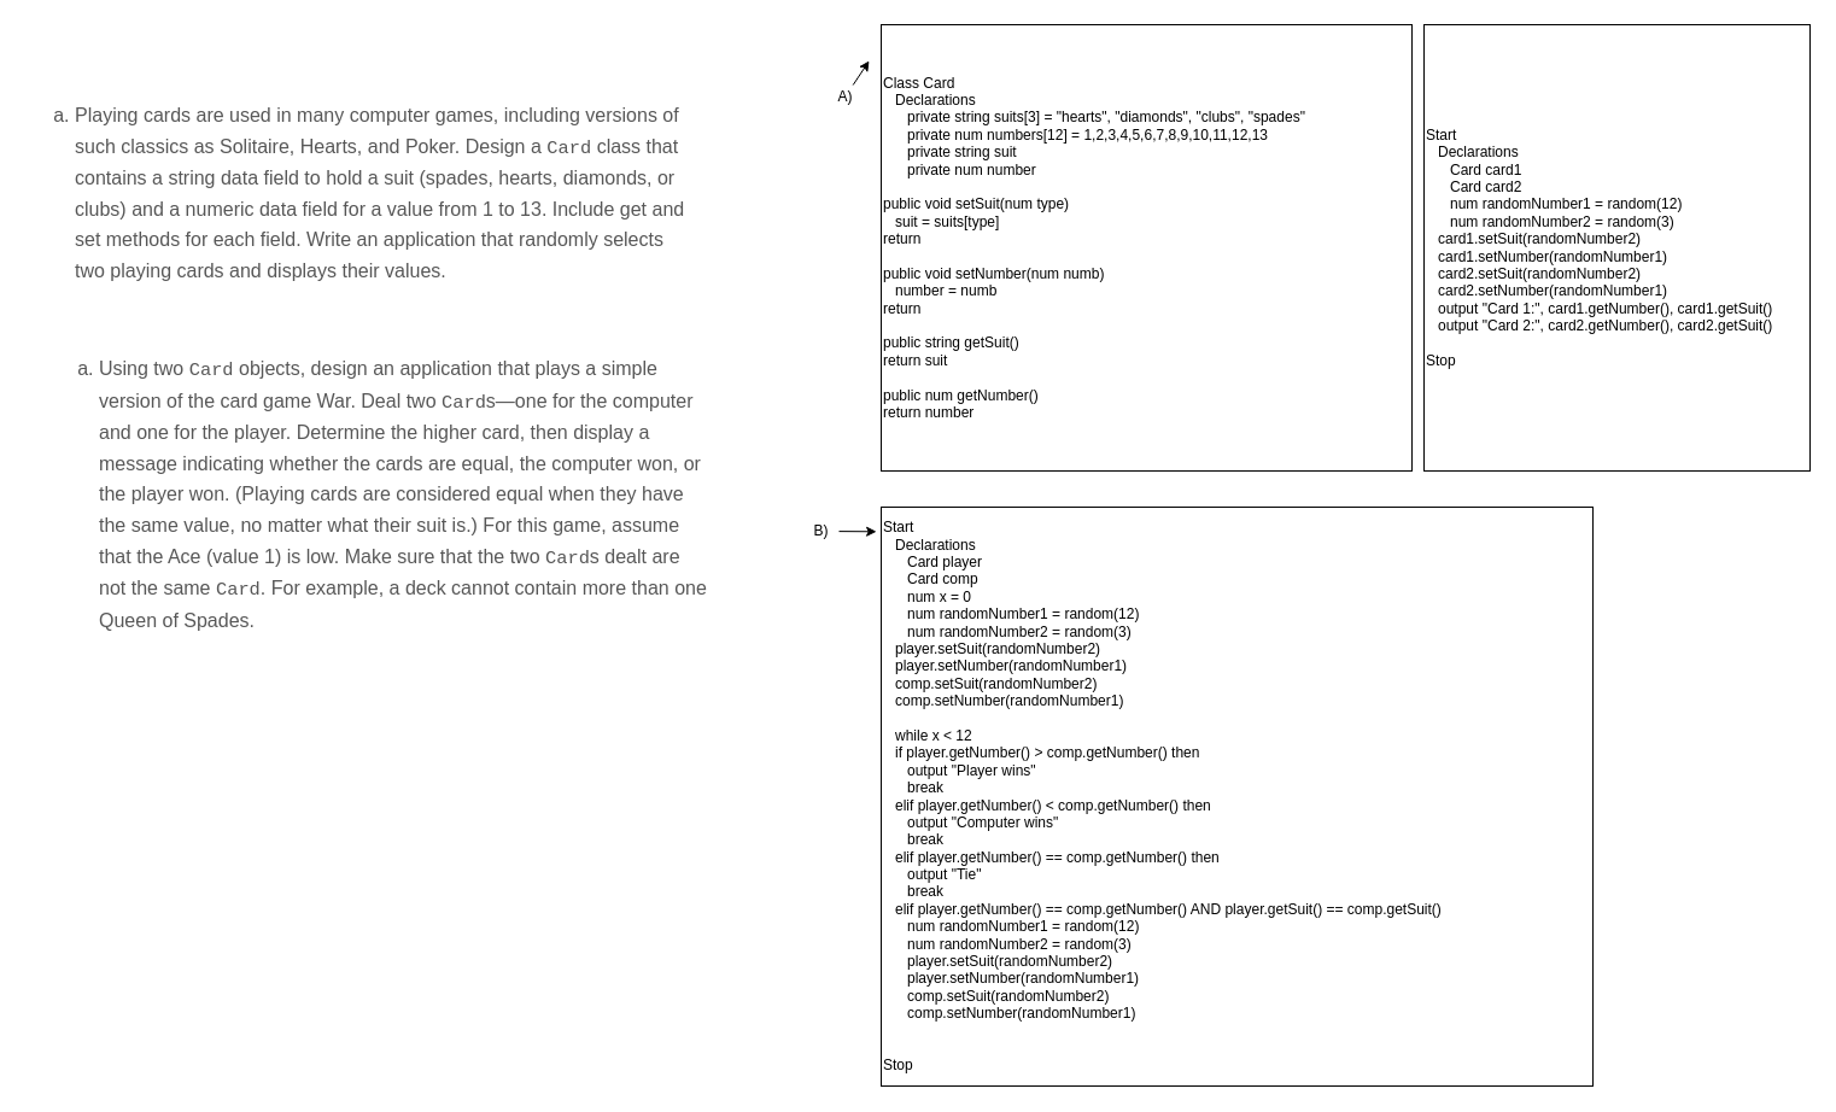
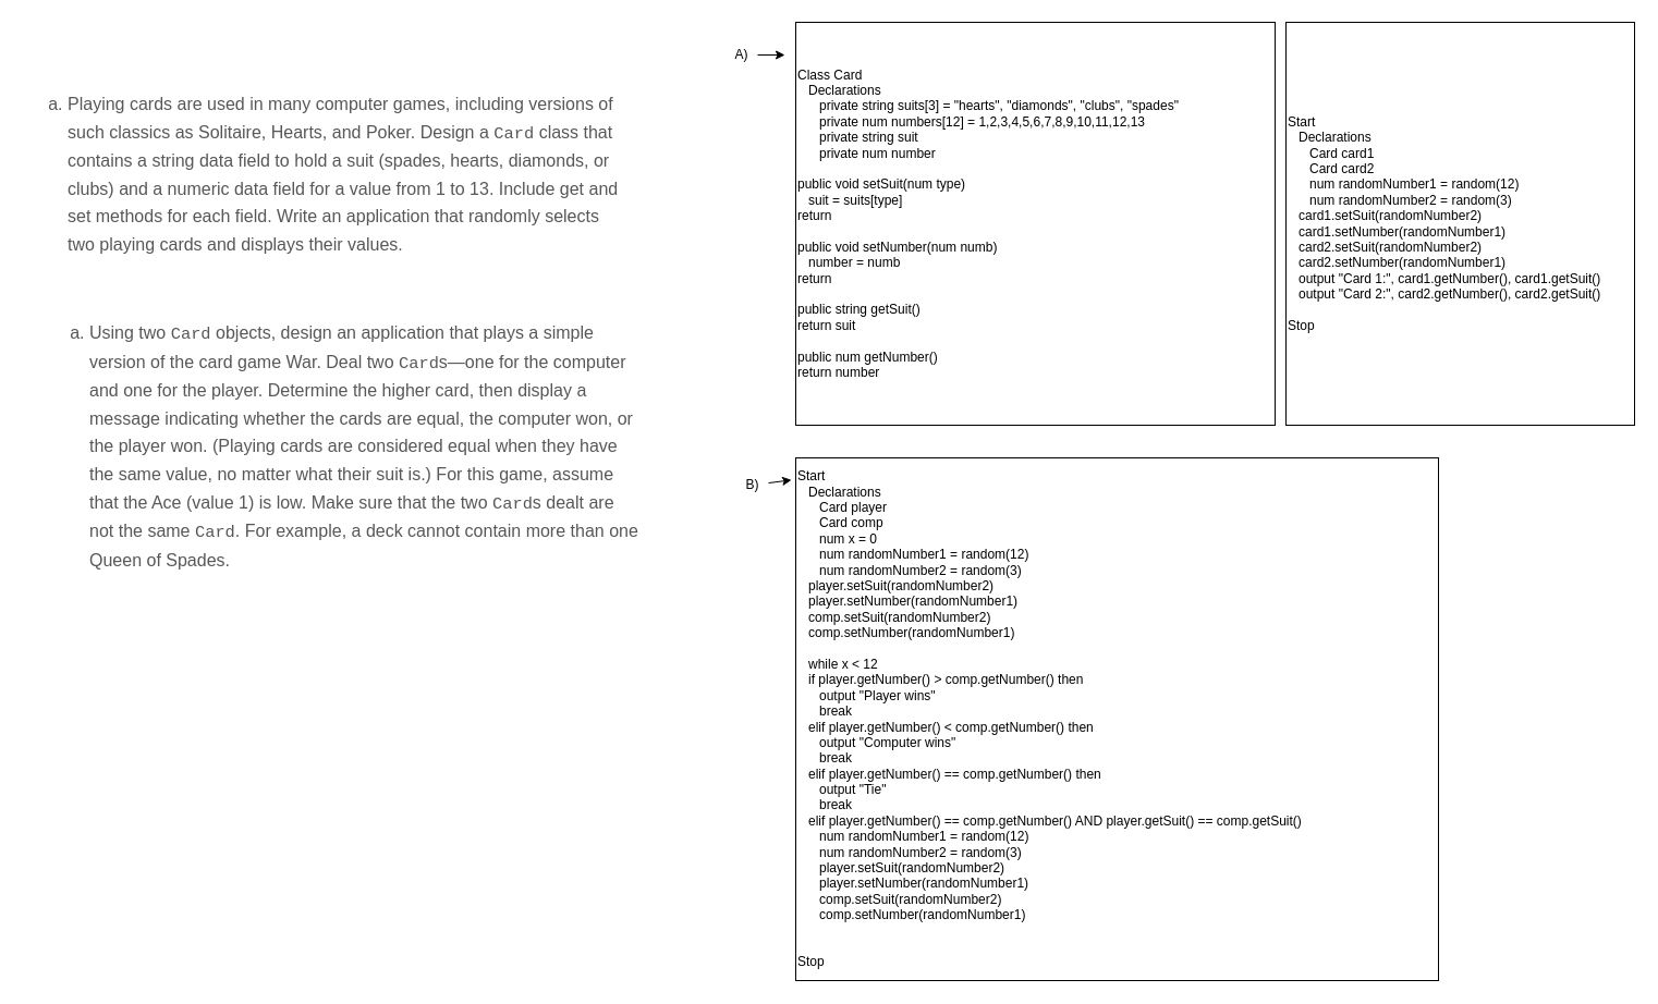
  <mxCell id="0" />
  <mxCell id="1" parent="0" />
  <mxCell id="2" value="&lt;ol id=&quot;EMHMWY8PGH2FSEJ0B737&quot; class=&quot;latin mtsubitem&quot; style=&quot;box-sizing: border-box; line-height: 1.8; color: rgb(87, 87, 87); padding: 0px 0px 0px 40px; clear: left; margin: 6px 0px; list-style-type: lower-latin; font-size: 16px; font-style: normal; font-weight: 400; letter-spacing: normal; text-align: left; text-indent: 0px; text-transform: none; word-spacing: 0px; background-color: rgb(255, 255, 255);&quot;&gt;&lt;li id=&quot;HBYQU25U1J0DE0ZSU589&quot; style=&quot;box-sizing: border-box ; font-family: , &amp;quot;cambria&amp;quot; , &amp;quot;times new roman&amp;quot; , &amp;quot;times&amp;quot; , serif ; line-height: 1.6 ; color: rgb(87 , 87 , 87) ; margin: 0px 0px 10px ; padding: 0px ; list-style: lower-latin&quot;&gt;&lt;p id=&quot;TVUUEE5KCLW8DT744526&quot; style=&quot;box-sizing: border-box ; font-family: , &amp;quot;cambria&amp;quot; , &amp;quot;times new roman&amp;quot; , &amp;quot;times&amp;quot; , serif ; line-height: 1.6 ; color: rgb(87 , 87 , 87) ; margin: 0px ; padding: 0px&quot;&gt;Playing cards are used in many computer games, including versions of such classics as Solitaire, Hearts, and Poker. Design a&lt;span&gt;&amp;nbsp;&lt;/span&gt;&lt;span class=&quot;monofont&quot; style=&quot;box-sizing: border-box ; font-family: &amp;quot;andale mono&amp;quot; , &amp;quot;courier new&amp;quot; , &amp;quot;courier&amp;quot; ; font-size: 15.36px&quot;&gt;Card&lt;/span&gt;&lt;span&gt;&amp;nbsp;&lt;/span&gt;class that contains a string data field to hold a suit (spades, hearts, diamonds, or clubs) and a numeric data field for a value from 1 to 13. Include get and set methods for each field. Write an application that randomly selects two playing cards and displays their values.&lt;/p&gt;&lt;/li&gt;&lt;/ol&gt;" style="text;whiteSpace=wrap;html=1;" vertex="1" parent="1"><mxGeometry x="20" y="70" width="550" height="210" as="geometry" /></mxCell>
  <mxCell id="3" value="&lt;ol id=&quot;EMHMWY8PGH2FSEJ0B737&quot; class=&quot;latin mtsubitem&quot; style=&quot;box-sizing: border-box; line-height: 1.8; color: rgb(87, 87, 87); padding: 0px 0px 0px 40px; clear: left; margin: 6px 0px; list-style-type: lower-latin; font-size: 16px; font-style: normal; font-weight: 400; letter-spacing: normal; text-align: left; text-indent: 0px; text-transform: none; word-spacing: 0px; background-color: rgb(255, 255, 255);&quot;&gt;&lt;li id=&quot;LYMQVJCHEQ1TFV5DW320&quot; style=&quot;box-sizing: border-box ; font-family: , &amp;quot;cambria&amp;quot; , &amp;quot;times new roman&amp;quot; , &amp;quot;times&amp;quot; , serif ; line-height: 1.6 ; color: rgb(87 , 87 , 87) ; margin: 0px 0px 10px ; padding: 0px ; list-style: lower-latin&quot;&gt;&lt;p id=&quot;YCKQYSR4CP1SGVBZ4124&quot; style=&quot;box-sizing: border-box ; font-family: , &amp;quot;cambria&amp;quot; , &amp;quot;times new roman&amp;quot; , &amp;quot;times&amp;quot; , serif ; line-height: 1.6 ; color: rgb(87 , 87 , 87) ; margin: 0px ; padding: 0px&quot;&gt;Using two&lt;span&gt;&amp;nbsp;&lt;/span&gt;&lt;span class=&quot;monofont&quot; style=&quot;box-sizing: border-box ; font-family: &amp;quot;andale mono&amp;quot; , &amp;quot;courier new&amp;quot; , &amp;quot;courier&amp;quot; ; font-size: 15.36px&quot;&gt;Card&lt;/span&gt;&lt;span&gt;&amp;nbsp;&lt;/span&gt;objects, design an application that plays a simple version of the card game War. Deal two&lt;span&gt;&amp;nbsp;&lt;/span&gt;&lt;span class=&quot;monofont&quot; style=&quot;box-sizing: border-box ; font-family: &amp;quot;andale mono&amp;quot; , &amp;quot;courier new&amp;quot; , &amp;quot;courier&amp;quot; ; font-size: 15.36px&quot;&gt;Card&lt;/span&gt;s—one for the computer and one for the player. Determine the higher card, then display a message indicating whether the cards are equal, the computer won, or the player won. (Playing cards are considered equal when they have the same value, no matter what their suit is.) For this game, assume that the Ace (value 1) is low. Make sure that the two&lt;span&gt;&amp;nbsp;&lt;/span&gt;&lt;span class=&quot;monofont&quot; style=&quot;box-sizing: border-box ; font-family: &amp;quot;andale mono&amp;quot; , &amp;quot;courier new&amp;quot; , &amp;quot;courier&amp;quot; ; font-size: 15.36px&quot;&gt;Card&lt;/span&gt;s dealt are not the same&lt;span&gt;&amp;nbsp;&lt;/span&gt;&lt;span class=&quot;monofont&quot; style=&quot;box-sizing: border-box ; font-family: &amp;quot;andale mono&amp;quot; , &amp;quot;courier new&amp;quot; , &amp;quot;courier&amp;quot; ; font-size: 15.36px&quot;&gt;Card&lt;/span&gt;. For example, a deck cannot contain more than one Queen of Spades.&lt;/p&gt;&lt;/li&gt;&lt;/ol&gt;" style="text;whiteSpace=wrap;html=1;" vertex="1" parent="1"><mxGeometry x="40" y="280" width="550" height="260" as="geometry" /></mxCell>
  <mxCell id="4" value="" style="edgeStyle=none;html=1;" edge="1" parent="1" source="5"><mxGeometry relative="1" as="geometry"><mxPoint x="720" y="50" as="targetPoint" /></mxGeometry></mxCell>
- <mxCell id="5" value="A)" style="text;html=1;align=center;verticalAlign=middle;resizable=0;points=[];autosize=1;strokeColor=none;fillColor=none;" vertex="1" parent="1"><mxGeometry x="685" y="70" width="30" height="20" as="geometry" /></mxCell>
+ <mxCell id="5" value="A)" style="text;html=1;align=center;verticalAlign=middle;resizable=0;points=[];autosize=1;strokeColor=none;fillColor=none;" vertex="1" parent="1"><mxGeometry x="665" y="40" width="30" height="20" as="geometry" /></mxCell>
  <mxCell id="6" value="Class Card&lt;br&gt;&amp;nbsp; &amp;nbsp;Declarations&lt;br&gt;&amp;nbsp; &amp;nbsp; &amp;nbsp; private string suits[3] = &quot;hearts&quot;, &quot;diamonds&quot;, &quot;clubs&quot;, &quot;spades&quot;&lt;br&gt;&amp;nbsp; &amp;nbsp; &amp;nbsp; private num numbers[12] = 1,2,3,4,5,6,7,8,9,10,11,12,13&lt;br&gt;&amp;nbsp; &amp;nbsp; &amp;nbsp; private string suit&lt;br&gt;&amp;nbsp; &amp;nbsp; &amp;nbsp; private num number&lt;br&gt;&lt;br&gt;public void setSuit(num type)&lt;br&gt;&amp;nbsp; &amp;nbsp;suit = suits[type]&lt;br&gt;return&amp;nbsp;&lt;br&gt;&lt;br&gt;public void setNumber(num numb)&lt;br&gt;&amp;nbsp; &amp;nbsp;number = numb&lt;br&gt;return&lt;br&gt;&lt;br&gt;public string getSuit()&lt;br&gt;return suit&lt;br&gt;&lt;br&gt;public num getNumber()&lt;br&gt;return number" style="whiteSpace=wrap;html=1;align=left;" vertex="1" parent="1"><mxGeometry x="730" y="20" width="440" height="370" as="geometry" /></mxCell>
  <mxCell id="7" value="" style="edgeStyle=none;html=1;entryX=-0.015;entryY=0.101;entryDx=0;entryDy=0;entryPerimeter=0;" edge="1" parent="1" source="8"><mxGeometry relative="1" as="geometry"><mxPoint x="726.1" y="440.3" as="targetPoint" /></mxGeometry></mxCell>
- <mxCell id="8" value="B)" style="text;html=1;align=center;verticalAlign=middle;resizable=0;points=[];autosize=1;strokeColor=none;fillColor=none;" vertex="1" parent="1"><mxGeometry x="665" y="430" width="30" height="20" as="geometry" /></mxCell>
+ <mxCell id="8" value="B)" style="text;html=1;align=center;verticalAlign=middle;resizable=0;points=[];autosize=1;strokeColor=none;fillColor=none;" vertex="1" parent="1"><mxGeometry x="675" y="435" width="30" height="20" as="geometry" /></mxCell>
  <mxCell id="9" value="Start&lt;br&gt;&amp;nbsp; &amp;nbsp;Declarations&lt;br&gt;&amp;nbsp; &amp;nbsp; &amp;nbsp; Card card1&lt;br&gt;&amp;nbsp; &amp;nbsp; &amp;nbsp; Card card2&lt;br&gt;&amp;nbsp; &amp;nbsp; &amp;nbsp; num randomNumber1 = random(12)&lt;br&gt;&amp;nbsp; &amp;nbsp; &amp;nbsp; num randomNumber2 = random(3)&lt;br&gt;&amp;nbsp; &amp;nbsp;card1.setSuit(randomNumber2)&lt;br&gt;&amp;nbsp; &amp;nbsp;card1.setNumber(randomNumber1)&lt;br&gt;&amp;nbsp; &amp;nbsp;card2.setSuit(randomNumber2)&lt;br&gt;&amp;nbsp; &amp;nbsp;card2.setNumber(randomNumber1)&lt;br&gt;&amp;nbsp; &amp;nbsp;output &quot;Card 1:&quot;, card1.getNumber(), card1.getSuit()&lt;br&gt;&amp;nbsp; &amp;nbsp;output &quot;Card 2:&quot;, card2.getNumber(), card2.getSuit()&lt;br&gt;&lt;br&gt;Stop" style="whiteSpace=wrap;html=1;align=left;" vertex="1" parent="1"><mxGeometry x="1180" y="20" width="320" height="370" as="geometry" /></mxCell>
  <mxCell id="10" value="Start&lt;br&gt;&amp;nbsp; &amp;nbsp;Declarations&lt;br&gt;&amp;nbsp; &amp;nbsp; &amp;nbsp; Card player&lt;br&gt;&amp;nbsp; &amp;nbsp; &amp;nbsp; Card comp&lt;br&gt;&amp;nbsp; &amp;nbsp; &amp;nbsp; num x = 0&lt;br&gt;&amp;nbsp; &amp;nbsp; &amp;nbsp; num randomNumber1 = random(12)&lt;br&gt;&amp;nbsp; &amp;nbsp; &amp;nbsp; num randomNumber2 = random(3)&lt;br&gt;&amp;nbsp; &amp;nbsp;player.setSuit(randomNumber2)&lt;br&gt;&amp;nbsp; &amp;nbsp;player.setNumber(randomNumber1)&lt;br&gt;&amp;nbsp; &amp;nbsp;comp.setSuit(randomNumber2)&lt;br&gt;&amp;nbsp; &amp;nbsp;comp.setNumber(randomNumber1)&lt;br&gt;&lt;br&gt;&amp;nbsp; &amp;nbsp;while x &amp;lt; 12&lt;br&gt;&amp;nbsp; &amp;nbsp;if player.getNumber() &amp;gt; comp.getNumber() then&lt;br&gt;&amp;nbsp; &amp;nbsp; &amp;nbsp; output &quot;Player wins&quot;&lt;br&gt;&amp;nbsp; &amp;nbsp; &amp;nbsp; break&lt;br&gt;&amp;nbsp; &amp;nbsp;elif player.getNumber() &amp;lt; comp.getNumber() then&lt;br&gt;&amp;nbsp; &amp;nbsp; &amp;nbsp; output &quot;Computer wins&quot;&lt;br&gt;&amp;nbsp; &amp;nbsp; &amp;nbsp; break&lt;br&gt;&amp;nbsp; &amp;nbsp;elif player.getNumber() == comp.getNumber() then&lt;br&gt;&amp;nbsp; &amp;nbsp; &amp;nbsp; output &quot;Tie&quot;&lt;br&gt;&amp;nbsp; &amp;nbsp; &amp;nbsp; break&lt;br&gt;&amp;nbsp; &amp;nbsp;elif player.getNumber() == comp.getNumber() AND player.getSuit() == comp.getSuit()&lt;br&gt;&amp;nbsp; &amp;nbsp; &amp;nbsp; num randomNumber1 = random(12)&lt;br&gt;&amp;nbsp; &amp;nbsp; &amp;nbsp; num randomNumber2 = random(3)&lt;br&gt;&amp;nbsp; &amp;nbsp; &amp;nbsp; player.setSuit(randomNumber2)&lt;br&gt;&amp;nbsp; &amp;nbsp; &amp;nbsp; player.setNumber(randomNumber1)&lt;br&gt;&amp;nbsp; &amp;nbsp; &amp;nbsp; comp.setSuit(randomNumber2)&lt;br&gt;&amp;nbsp; &amp;nbsp; &amp;nbsp; comp.setNumber(randomNumber1)&lt;br&gt;&amp;nbsp; &amp;nbsp;&lt;br&gt;&lt;br&gt;Stop" style="whiteSpace=wrap;html=1;align=left;" vertex="1" parent="1"><mxGeometry x="730" y="420" width="590" height="480" as="geometry" /></mxCell>
